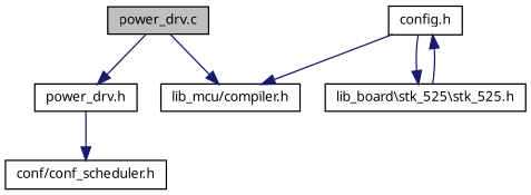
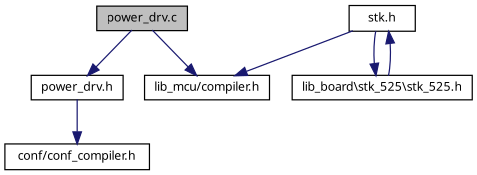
  digraph {
    node [color=black fillcolor=white fontname="FreeSans.ttf" fontsize=10 shape=record style=filled]
    edge [color=midnightblue fontname="FreeSans.ttf" fontsize=10 labelfontname="FreeSans.ttf" labelfontsize=10 style=solid]
    n1 [fillcolor=grey75 fontcolor=black height=0.2 label="power_drv.c" width=0.4]
    n2 [height=0.2 label="power_drv.h" width=0.4]
    n3 [height=0.2 label="lib_mcu/compiler.h" width=0.4]
-   n4 [height=0.2 label="config.h" width=0.4]
+   n4 [height=0.2 label="stk.h" width=0.4]
    n5 [height=0.2 label="lib_board\\stk_525\\stk_525.h" width=0.4]
-   n6 [height=0.2 label="conf/conf_scheduler.h" width=0.4]
+   n6 [height=0.2 label="conf/conf_compiler.h" width=0.4]
    n1 -> n2
    n1 -> n3
    n2 -> n6
    n4 -> n3
    n4 -> n5
    n5 -> n4
  }
